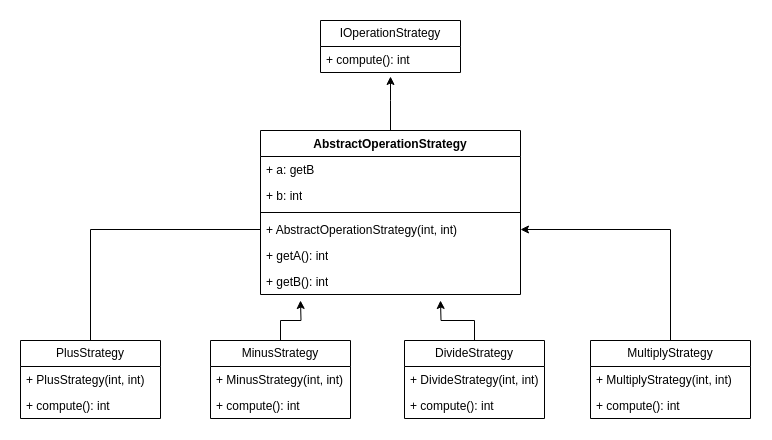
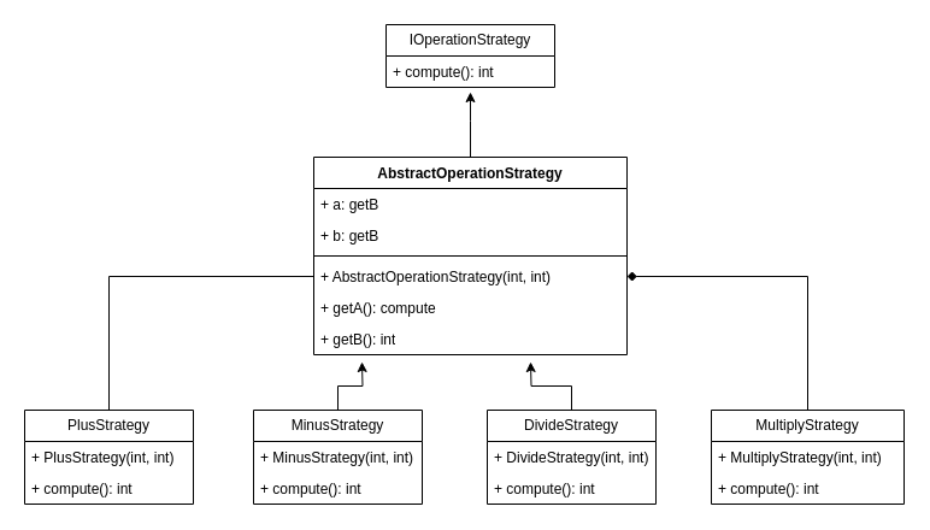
  <mxCell id="0" />
  <mxCell id="1" parent="0" />
  <mxCell id="2" value="IOperationStrategy" style="swimlane;fontStyle=0;childLayout=stackLayout;horizontal=1;startSize=26;fillColor=none;horizontalStack=0;resizeParent=1;resizeParentMax=0;resizeLast=0;collapsible=1;marginBottom=0;whiteSpace=wrap;html=1;" vertex="1" parent="1"><mxGeometry x="320" y="20" width="140" height="52" as="geometry" /></mxCell>
  <mxCell id="3" value="+ compute(): int" style="text;strokeColor=none;fillColor=none;align=left;verticalAlign=top;spacingLeft=4;spacingRight=4;overflow=hidden;rotatable=0;points=[[0,0.5],[1,0.5]];portConstraint=eastwest;whiteSpace=wrap;html=1;" vertex="1" parent="2"><mxGeometry y="26" width="140" height="26" as="geometry" /></mxCell>
  <mxCell id="4" value="AbstractOperationStrategy" style="swimlane;fontStyle=1;align=center;verticalAlign=top;childLayout=stackLayout;horizontal=1;startSize=26;horizontalStack=0;resizeParent=1;resizeParentMax=0;resizeLast=0;collapsible=1;marginBottom=0;whiteSpace=wrap;html=1;" vertex="1" parent="1"><mxGeometry x="260" y="130" width="260" height="164" as="geometry"><mxRectangle x="270" y="150" width="190" height="30" as="alternateBounds" /></mxGeometry></mxCell>
  <mxCell id="5" value="+ a: getB&lt;br&gt;" style="text;strokeColor=none;fillColor=none;align=left;verticalAlign=top;spacingLeft=4;spacingRight=4;overflow=hidden;rotatable=0;points=[[0,0.5],[1,0.5]];portConstraint=eastwest;whiteSpace=wrap;html=1;" vertex="1" parent="4"><mxGeometry y="26" width="260" height="26" as="geometry" /></mxCell>
- <mxCell id="6" value="+ b: int" style="text;strokeColor=none;fillColor=none;align=left;verticalAlign=top;spacingLeft=4;spacingRight=4;overflow=hidden;rotatable=0;points=[[0,0.5],[1,0.5]];portConstraint=eastwest;whiteSpace=wrap;html=1;" vertex="1" parent="4"><mxGeometry y="52" width="260" height="26" as="geometry" /></mxCell>
+ <mxCell id="6" value="+ b: getB" style="text;strokeColor=none;fillColor=none;align=left;verticalAlign=top;spacingLeft=4;spacingRight=4;overflow=hidden;rotatable=0;points=[[0,0.5],[1,0.5]];portConstraint=eastwest;whiteSpace=wrap;html=1;" vertex="1" parent="4"><mxGeometry y="52" width="260" height="26" as="geometry" /></mxCell>
  <mxCell id="7" value="" style="line;strokeWidth=1;fillColor=none;align=left;verticalAlign=middle;spacingTop=-1;spacingLeft=3;spacingRight=3;rotatable=0;labelPosition=right;points=[];portConstraint=eastwest;strokeColor=inherit;" vertex="1" parent="4"><mxGeometry y="78" width="260" height="8" as="geometry" /></mxCell>
  <mxCell id="8" value="+ AbstractOperationStrategy(int, int)" style="text;strokeColor=none;fillColor=none;align=left;verticalAlign=top;spacingLeft=4;spacingRight=4;overflow=hidden;rotatable=0;points=[[0,0.5],[1,0.5]];portConstraint=eastwest;whiteSpace=wrap;html=1;" vertex="1" parent="4"><mxGeometry y="86" width="260" height="26" as="geometry" /></mxCell>
- <mxCell id="9" value="+ getA(): int" style="text;strokeColor=none;fillColor=none;align=left;verticalAlign=top;spacingLeft=4;spacingRight=4;overflow=hidden;rotatable=0;points=[[0,0.5],[1,0.5]];portConstraint=eastwest;whiteSpace=wrap;html=1;" vertex="1" parent="4"><mxGeometry y="112" width="260" height="26" as="geometry" /></mxCell>
+ <mxCell id="9" value="+ getA(): compute" style="text;strokeColor=none;fillColor=none;align=left;verticalAlign=top;spacingLeft=4;spacingRight=4;overflow=hidden;rotatable=0;points=[[0,0.5],[1,0.5]];portConstraint=eastwest;whiteSpace=wrap;html=1;" vertex="1" parent="4"><mxGeometry y="112" width="260" height="26" as="geometry" /></mxCell>
  <mxCell id="10" value="+ getB(): int" style="text;strokeColor=none;fillColor=none;align=left;verticalAlign=top;spacingLeft=4;spacingRight=4;overflow=hidden;rotatable=0;points=[[0,0.5],[1,0.5]];portConstraint=eastwest;whiteSpace=wrap;html=1;" vertex="1" parent="4"><mxGeometry y="138" width="260" height="26" as="geometry" /></mxCell>
  <mxCell id="11" style="edgeStyle=orthogonalEdgeStyle;rounded=0;orthogonalLoop=1;jettySize=auto;html=1;entryX=0.5;entryY=1.154;entryDx=0;entryDy=0;entryPerimeter=0;" edge="1" parent="1" source="4" target="3"><mxGeometry relative="1" as="geometry"><Array as="points"><mxPoint x="390" y="100" /><mxPoint x="390" y="100" /></Array></mxGeometry></mxCell>
  <mxCell id="12" style="edgeStyle=orthogonalEdgeStyle;rounded=0;orthogonalLoop=1;jettySize=auto;html=1;entryX=0;entryY=0.5;entryDx=0;entryDy=0;endArrow=none;" edge="1" parent="1" source="13" target="8"><mxGeometry relative="1" as="geometry" /></mxCell>
  <mxCell id="13" value="PlusStrategy" style="swimlane;fontStyle=0;childLayout=stackLayout;horizontal=1;startSize=26;fillColor=none;horizontalStack=0;resizeParent=1;resizeParentMax=0;resizeLast=0;collapsible=1;marginBottom=0;whiteSpace=wrap;html=1;" vertex="1" parent="1"><mxGeometry x="20" y="340" width="140" height="78" as="geometry" /></mxCell>
  <mxCell id="14" value="+ PlusStrategy(int, int)" style="text;strokeColor=none;fillColor=none;align=left;verticalAlign=top;spacingLeft=4;spacingRight=4;overflow=hidden;rotatable=0;points=[[0,0.5],[1,0.5]];portConstraint=eastwest;whiteSpace=wrap;html=1;" vertex="1" parent="13"><mxGeometry y="26" width="140" height="26" as="geometry" /></mxCell>
  <mxCell id="15" value="+ compute(): int" style="text;strokeColor=none;fillColor=none;align=left;verticalAlign=top;spacingLeft=4;spacingRight=4;overflow=hidden;rotatable=0;points=[[0,0.5],[1,0.5]];portConstraint=eastwest;whiteSpace=wrap;html=1;" vertex="1" parent="13"><mxGeometry y="52" width="140" height="26" as="geometry" /></mxCell>
  <mxCell id="16" style="edgeStyle=orthogonalEdgeStyle;rounded=0;orthogonalLoop=1;jettySize=auto;html=1;" edge="1" parent="1" source="17"><mxGeometry relative="1" as="geometry"><mxPoint x="300" y="300" as="targetPoint" /></mxGeometry></mxCell>
  <mxCell id="17" value="MinusStrategy" style="swimlane;fontStyle=0;childLayout=stackLayout;horizontal=1;startSize=26;fillColor=none;horizontalStack=0;resizeParent=1;resizeParentMax=0;resizeLast=0;collapsible=1;marginBottom=0;whiteSpace=wrap;html=1;" vertex="1" parent="1"><mxGeometry x="210" y="340" width="140" height="78" as="geometry" /></mxCell>
  <mxCell id="18" value="+ MinusStrategy(int, int)" style="text;strokeColor=none;fillColor=none;align=left;verticalAlign=top;spacingLeft=4;spacingRight=4;overflow=hidden;rotatable=0;points=[[0,0.5],[1,0.5]];portConstraint=eastwest;whiteSpace=wrap;html=1;" vertex="1" parent="17"><mxGeometry y="26" width="140" height="26" as="geometry" /></mxCell>
  <mxCell id="19" value="+ compute(): int" style="text;strokeColor=none;fillColor=none;align=left;verticalAlign=top;spacingLeft=4;spacingRight=4;overflow=hidden;rotatable=0;points=[[0,0.5],[1,0.5]];portConstraint=eastwest;whiteSpace=wrap;html=1;" vertex="1" parent="17"><mxGeometry y="52" width="140" height="26" as="geometry" /></mxCell>
  <mxCell id="20" style="edgeStyle=orthogonalEdgeStyle;rounded=0;orthogonalLoop=1;jettySize=auto;html=1;" edge="1" parent="1" source="21"><mxGeometry relative="1" as="geometry"><mxPoint x="440" y="300" as="targetPoint" /></mxGeometry></mxCell>
  <mxCell id="21" value="DivideStrategy" style="swimlane;fontStyle=0;childLayout=stackLayout;horizontal=1;startSize=26;fillColor=none;horizontalStack=0;resizeParent=1;resizeParentMax=0;resizeLast=0;collapsible=1;marginBottom=0;whiteSpace=wrap;html=1;" vertex="1" parent="1"><mxGeometry x="404" y="340" width="140" height="78" as="geometry" /></mxCell>
  <mxCell id="22" value="+ DivideStrategy(int, int)" style="text;strokeColor=none;fillColor=none;align=left;verticalAlign=top;spacingLeft=4;spacingRight=4;overflow=hidden;rotatable=0;points=[[0,0.5],[1,0.5]];portConstraint=eastwest;whiteSpace=wrap;html=1;" vertex="1" parent="21"><mxGeometry y="26" width="140" height="26" as="geometry" /></mxCell>
  <mxCell id="23" value="+ compute(): int" style="text;strokeColor=none;fillColor=none;align=left;verticalAlign=top;spacingLeft=4;spacingRight=4;overflow=hidden;rotatable=0;points=[[0,0.5],[1,0.5]];portConstraint=eastwest;whiteSpace=wrap;html=1;" vertex="1" parent="21"><mxGeometry y="52" width="140" height="26" as="geometry" /></mxCell>
- <mxCell id="24" style="edgeStyle=orthogonalEdgeStyle;rounded=0;orthogonalLoop=1;jettySize=auto;html=1;entryX=1;entryY=0.5;entryDx=0;entryDy=0;" edge="1" parent="1" source="25" target="8"><mxGeometry relative="1" as="geometry" /></mxCell>
+ <mxCell id="24" style="edgeStyle=orthogonalEdgeStyle;rounded=0;orthogonalLoop=1;jettySize=auto;html=1;entryX=1;entryY=0.5;entryDx=0;entryDy=0;endArrow=diamond;" edge="1" parent="1" source="25" target="8"><mxGeometry relative="1" as="geometry" /></mxCell>
  <mxCell id="25" value="MultiplyStrategy" style="swimlane;fontStyle=0;childLayout=stackLayout;horizontal=1;startSize=26;fillColor=none;horizontalStack=0;resizeParent=1;resizeParentMax=0;resizeLast=0;collapsible=1;marginBottom=0;whiteSpace=wrap;html=1;" vertex="1" parent="1"><mxGeometry x="590" y="340" width="160" height="78" as="geometry" /></mxCell>
  <mxCell id="26" value="+ MultiplyStrategy(int, int)" style="text;strokeColor=none;fillColor=none;align=left;verticalAlign=top;spacingLeft=4;spacingRight=4;overflow=hidden;rotatable=0;points=[[0,0.5],[1,0.5]];portConstraint=eastwest;whiteSpace=wrap;html=1;" vertex="1" parent="25"><mxGeometry y="26" width="160" height="26" as="geometry" /></mxCell>
  <mxCell id="27" value="+ compute(): int" style="text;strokeColor=none;fillColor=none;align=left;verticalAlign=top;spacingLeft=4;spacingRight=4;overflow=hidden;rotatable=0;points=[[0,0.5],[1,0.5]];portConstraint=eastwest;whiteSpace=wrap;html=1;" vertex="1" parent="25"><mxGeometry y="52" width="160" height="26" as="geometry" /></mxCell>
